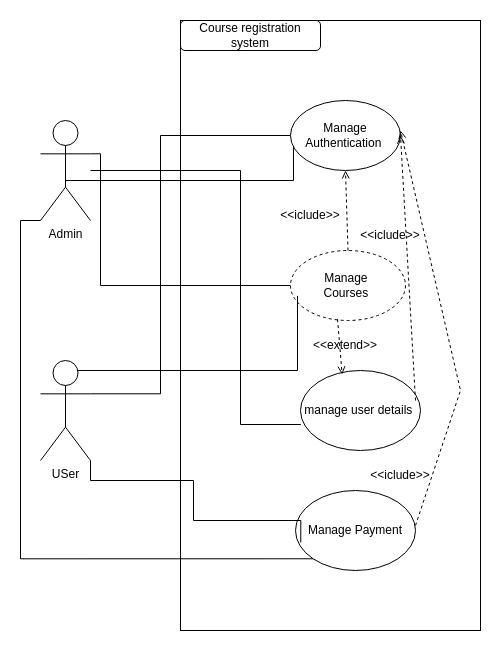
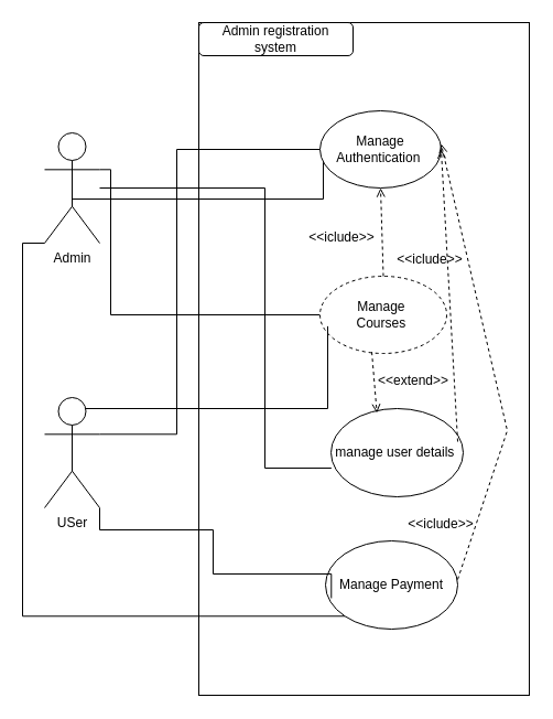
  <mxCell id="0" />
  <mxCell id="1" parent="0" />
  <mxCell id="2" value="" style="rounded=0;whiteSpace=wrap;html=1;" parent="1" vertex="1"><mxGeometry x="180" y="20" width="300" height="610" as="geometry" /></mxCell>
- <mxCell id="3" value="Course registration system" style="rounded=1;whiteSpace=wrap;html=1;" parent="1" vertex="1"><mxGeometry x="180" y="20" width="140" height="30" as="geometry" /></mxCell>
+ <mxCell id="3" value="Admin registration system" style="rounded=1;whiteSpace=wrap;html=1;" parent="1" vertex="1"><mxGeometry x="180" y="20" width="140" height="30" as="geometry" /></mxCell>
  <mxCell id="4" style="edgeStyle=orthogonalEdgeStyle;rounded=0;orthogonalLoop=1;jettySize=auto;html=1;exitX=1;exitY=0.333;exitDx=0;exitDy=0;exitPerimeter=0;entryX=0;entryY=0.5;entryDx=0;entryDy=0;endArrow=none;startFill=0;" parent="1" source="6" target="10" edge="1"><mxGeometry relative="1" as="geometry"><Array as="points"><mxPoint x="100" y="153" /><mxPoint x="100" y="285" /></Array></mxGeometry></mxCell>
  <mxCell id="5" style="edgeStyle=orthogonalEdgeStyle;rounded=0;orthogonalLoop=1;jettySize=auto;html=1;exitX=0;exitY=1;exitDx=0;exitDy=0;exitPerimeter=0;entryX=0;entryY=1;entryDx=0;entryDy=0;endArrow=none;startFill=0;" parent="1" source="6" target="11" edge="1"><mxGeometry relative="1" as="geometry"><Array as="points"><mxPoint x="20" y="220" /><mxPoint x="20" y="558" /></Array></mxGeometry></mxCell>
  <mxCell id="6" value="Admin" style="shape=umlActor;verticalLabelPosition=bottom;verticalAlign=top;html=1;outlineConnect=0;" parent="1" vertex="1"><mxGeometry x="40" y="120" width="50" height="100" as="geometry" /></mxCell>
  <mxCell id="7" style="edgeStyle=orthogonalEdgeStyle;rounded=0;orthogonalLoop=1;jettySize=auto;html=1;exitX=1;exitY=0.333;exitDx=0;exitDy=0;exitPerimeter=0;entryX=0;entryY=0.5;entryDx=0;entryDy=0;endArrow=none;startFill=0;" parent="1" source="8" target="9" edge="1"><mxGeometry relative="1" as="geometry"><Array as="points"><mxPoint x="160" y="393" /><mxPoint x="160" y="135" /></Array></mxGeometry></mxCell>
  <mxCell id="8" value="USer" style="shape=umlActor;verticalLabelPosition=bottom;verticalAlign=top;html=1;outlineConnect=0;" parent="1" vertex="1"><mxGeometry x="40" y="360" width="50" height="100" as="geometry" /></mxCell>
  <mxCell id="9" value="Manage Authentication&amp;nbsp;" style="ellipse;whiteSpace=wrap;html=1;" parent="1" vertex="1"><mxGeometry x="290" y="100" width="110" height="70" as="geometry" /></mxCell>
  <mxCell id="10" value="Manage&amp;nbsp;&lt;div&gt;Courses&amp;nbsp;&lt;/div&gt;" style="ellipse;whiteSpace=wrap;html=1;dashed=1;" parent="1" vertex="1"><mxGeometry x="290" y="250" width="115" height="70" as="geometry" /></mxCell>
  <mxCell id="11" value="Manage Payment" style="ellipse;whiteSpace=wrap;html=1;" parent="1" vertex="1"><mxGeometry x="295" y="490" width="120" height="80" as="geometry" /></mxCell>
  <mxCell id="12" value="manage user details&amp;nbsp;" style="ellipse;whiteSpace=wrap;html=1;" parent="1" vertex="1"><mxGeometry x="300" y="370" width="120" height="80" as="geometry" /></mxCell>
  <mxCell id="13" style="edgeStyle=orthogonalEdgeStyle;rounded=0;orthogonalLoop=1;jettySize=auto;html=1;exitX=0.5;exitY=0.5;exitDx=0;exitDy=0;exitPerimeter=0;entryX=0.027;entryY=0.667;entryDx=0;entryDy=0;entryPerimeter=0;endArrow=none;startFill=0;" parent="1" source="6" target="9" edge="1"><mxGeometry relative="1" as="geometry"><Array as="points"><mxPoint x="65" y="180" /><mxPoint x="293" y="180" /></Array></mxGeometry></mxCell>
  <mxCell id="14" style="edgeStyle=orthogonalEdgeStyle;rounded=0;orthogonalLoop=1;jettySize=auto;html=1;exitX=0.75;exitY=0.1;exitDx=0;exitDy=0;exitPerimeter=0;entryX=0.061;entryY=0.648;entryDx=0;entryDy=0;entryPerimeter=0;endArrow=none;startFill=0;" parent="1" source="8" target="10" edge="1"><mxGeometry relative="1" as="geometry" /></mxCell>
  <mxCell id="15" style="edgeStyle=orthogonalEdgeStyle;rounded=0;orthogonalLoop=1;jettySize=auto;html=1;entryX=0.003;entryY=0.675;entryDx=0;entryDy=0;entryPerimeter=0;endArrow=none;startFill=0;" parent="1" source="6" target="12" edge="1"><mxGeometry relative="1" as="geometry"><Array as="points"><mxPoint x="240" y="170" /><mxPoint x="240" y="424" /></Array></mxGeometry></mxCell>
  <mxCell id="16" style="edgeStyle=orthogonalEdgeStyle;rounded=0;orthogonalLoop=1;jettySize=auto;html=1;exitX=1;exitY=1;exitDx=0;exitDy=0;exitPerimeter=0;entryX=0.044;entryY=0.65;entryDx=0;entryDy=0;entryPerimeter=0;endArrow=none;startFill=0;" parent="1" source="8" target="11" edge="1"><mxGeometry relative="1" as="geometry"><Array as="points"><mxPoint x="90" y="480" /><mxPoint x="193" y="480" /><mxPoint x="193" y="520" /><mxPoint x="300" y="520" /></Array></mxGeometry></mxCell>
  <mxCell id="17" value="&amp;lt;&amp;lt;iclude&amp;gt;&amp;gt;" style="text;html=1;align=center;verticalAlign=middle;whiteSpace=wrap;rounded=0;" vertex="1" parent="1"><mxGeometry x="280" y="200" width="60" height="30" as="geometry" /></mxCell>
  <mxCell id="18" value="" style="html=1;verticalAlign=bottom;labelBackgroundColor=none;endArrow=open;endFill=0;dashed=1;rounded=0;exitX=0.5;exitY=0;exitDx=0;exitDy=0;entryX=0.5;entryY=1;entryDx=0;entryDy=0;" edge="1" parent="1" source="10" target="9"><mxGeometry width="160" relative="1" as="geometry"><mxPoint x="210" y="169" as="sourcePoint" /><mxPoint x="370" y="169" as="targetPoint" /></mxGeometry></mxCell>
  <mxCell id="19" value="" style="html=1;verticalAlign=bottom;labelBackgroundColor=none;endArrow=open;endFill=0;dashed=1;rounded=0;exitX=0.5;exitY=0;exitDx=0;exitDy=0;entryX=1;entryY=0.5;entryDx=0;entryDy=0;" edge="1" parent="1" target="9"><mxGeometry width="160" relative="1" as="geometry"><mxPoint x="415" y="400" as="sourcePoint" /><mxPoint x="412" y="320" as="targetPoint" /></mxGeometry></mxCell>
  <mxCell id="20" value="&amp;lt;&amp;lt;iclude&amp;gt;&amp;gt;" style="text;html=1;align=center;verticalAlign=middle;whiteSpace=wrap;rounded=0;" vertex="1" parent="1"><mxGeometry x="360" y="220" width="60" height="30" as="geometry" /></mxCell>
  <mxCell id="21" value="&amp;lt;&amp;lt;iclude&amp;gt;&amp;gt;" style="text;html=1;align=center;verticalAlign=middle;whiteSpace=wrap;rounded=0;" vertex="1" parent="1"><mxGeometry x="370" y="460" width="60" height="30" as="geometry" /></mxCell>
  <mxCell id="22" value="" style="html=1;verticalAlign=bottom;labelBackgroundColor=none;endArrow=open;endFill=0;dashed=1;rounded=0;exitX=0.5;exitY=0;exitDx=0;exitDy=0;" edge="1" parent="1"><mxGeometry width="160" relative="1" as="geometry"><mxPoint x="415" y="525" as="sourcePoint" /><mxPoint x="400" y="130" as="targetPoint" /><Array as="points"><mxPoint x="460" y="390" /></Array></mxGeometry></mxCell>
  <mxCell id="23" value="" style="html=1;verticalAlign=bottom;labelBackgroundColor=none;endArrow=open;endFill=0;dashed=1;rounded=0;exitX=0.409;exitY=0.981;exitDx=0;exitDy=0;entryX=0.347;entryY=0.05;entryDx=0;entryDy=0;exitPerimeter=0;entryPerimeter=0;" edge="1" parent="1" source="10" target="12"><mxGeometry width="160" relative="1" as="geometry"><mxPoint x="373" y="380" as="sourcePoint" /><mxPoint x="370" y="300" as="targetPoint" /></mxGeometry></mxCell>
- <mxCell id="24" value="&amp;lt;&amp;lt;extend&amp;gt;&amp;gt;" style="text;html=1;align=center;verticalAlign=middle;whiteSpace=wrap;rounded=0;" vertex="1" parent="1"><mxGeometry x="315" y="330" width="60" height="30" as="geometry" /></mxCell>
+ <mxCell id="24" value="&amp;lt;&amp;lt;extend&amp;gt;&amp;gt;" style="text;html=1;align=center;verticalAlign=middle;whiteSpace=wrap;rounded=0;" vertex="1" parent="1"><mxGeometry x="345" y="330" width="60" height="30" as="geometry" /></mxCell>
